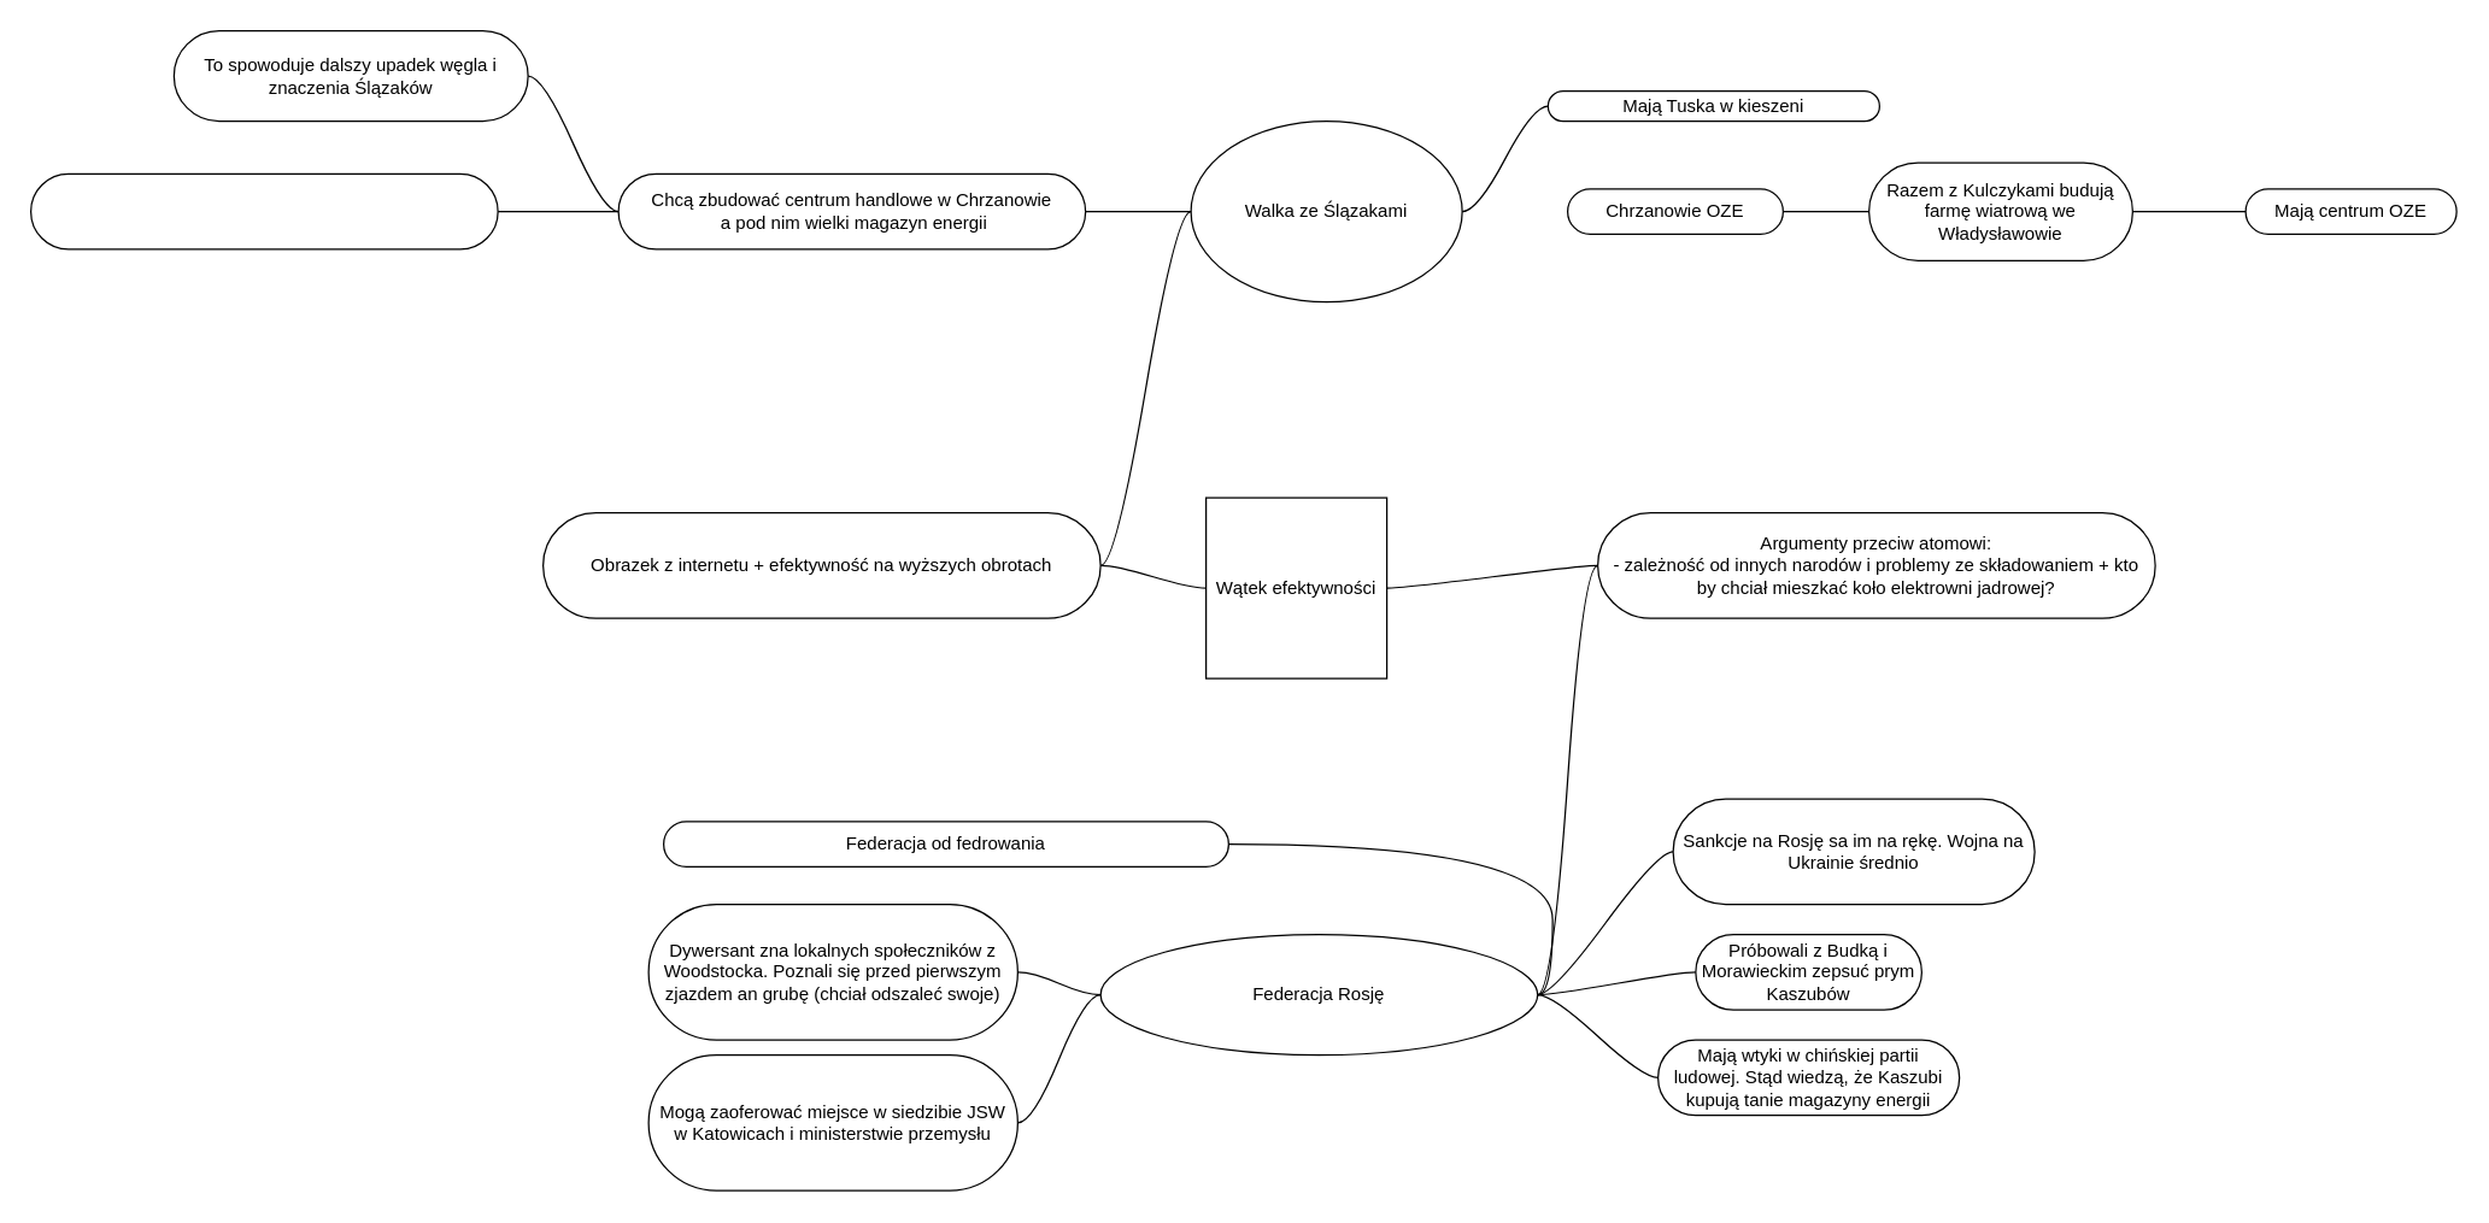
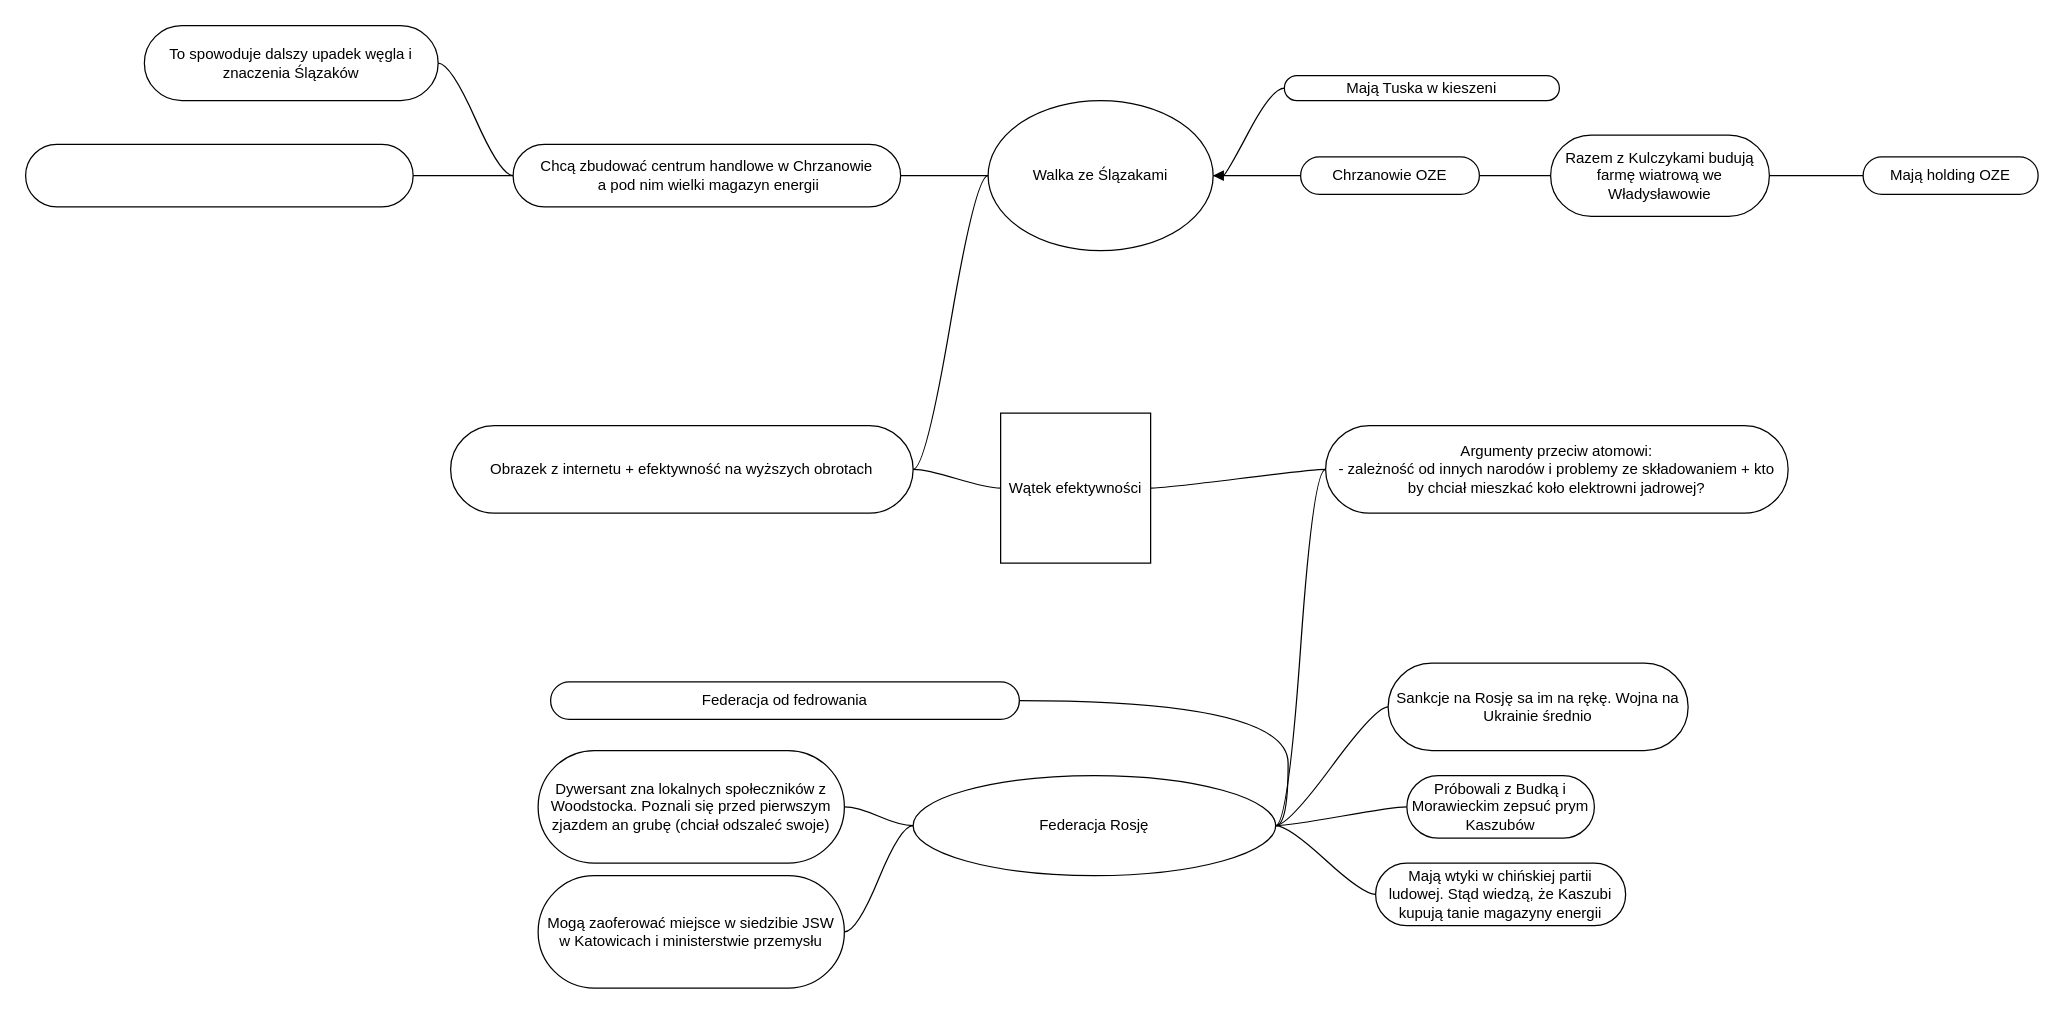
  <mxCell id="0" />
  <mxCell id="1" parent="0" />
  <mxCell id="2" value="" style="edgeStyle=entityRelationEdgeStyle;startArrow=none;endArrow=none;segment=10;curved=1;sourcePerimeterSpacing=0;targetPerimeterSpacing=0;rounded=0;" parent="1" edge="1"><mxGeometry relative="1" as="geometry"><mxPoint x="793.5" y="140" as="sourcePoint" /><mxPoint x="713.5" y="140" as="targetPoint" /></mxGeometry></mxCell>
  <mxCell id="3" value="Walka ze Ślązakami" style="ellipse;whiteSpace=wrap;html=1;align=center;treeFolding=1;treeMoving=1;newEdgeStyle={&quot;edgeStyle&quot;:&quot;entityRelationEdgeStyle&quot;,&quot;startArrow&quot;:&quot;none&quot;,&quot;endArrow&quot;:&quot;none&quot;,&quot;segment&quot;:10,&quot;curved&quot;:1,&quot;sourcePerimeterSpacing&quot;:0,&quot;targetPerimeterSpacing&quot;:0};" parent="1" vertex="1"><mxGeometry x="790" y="80" width="180" height="120" as="geometry" /></mxCell>
  <mxCell id="4" value="" style="edgeStyle=entityRelationEdgeStyle;rounded=0;orthogonalLoop=1;jettySize=auto;html=1;startArrow=none;endArrow=none;segment=10;curved=1;sourcePerimeterSpacing=0;targetPerimeterSpacing=0;" parent="1" source="6" target="10" edge="1"><mxGeometry relative="1" as="geometry" /></mxCell>
  <mxCell id="5" value="" style="edgeStyle=entityRelationEdgeStyle;rounded=0;orthogonalLoop=1;jettySize=auto;html=1;startArrow=none;endArrow=none;segment=10;curved=1;sourcePerimeterSpacing=0;targetPerimeterSpacing=0;" parent="1" source="6" target="12" edge="1"><mxGeometry relative="1" as="geometry" /></mxCell>
  <mxCell id="6" value="Chcą zbudować centrum handlowe w Chrzanowie&lt;div&gt;&amp;nbsp;a pod nim wielki magazyn energii&lt;/div&gt;" style="whiteSpace=wrap;html=1;rounded=1;arcSize=50;align=center;verticalAlign=middle;strokeWidth=1;autosize=0;spacing=4;treeFolding=1;treeMoving=1;newEdgeStyle={&quot;edgeStyle&quot;:&quot;entityRelationEdgeStyle&quot;,&quot;startArrow&quot;:&quot;none&quot;,&quot;endArrow&quot;:&quot;none&quot;,&quot;segment&quot;:10,&quot;curved&quot;:1,&quot;sourcePerimeterSpacing&quot;:0,&quot;targetPerimeterSpacing&quot;:0};" parent="1" vertex="1"><mxGeometry x="410" y="115" width="310" height="50" as="geometry" /></mxCell>
  <mxCell id="7" value="" style="edgeStyle=entityRelationEdgeStyle;rounded=0;orthogonalLoop=1;jettySize=auto;html=1;startArrow=none;endArrow=none;segment=10;curved=1;sourcePerimeterSpacing=0;targetPerimeterSpacing=0;" parent="1" source="8" target="11" edge="1"><mxGeometry relative="1" as="geometry" /></mxCell>
  <mxCell id="8" value="Chrzanowie OZE" style="whiteSpace=wrap;html=1;rounded=1;arcSize=50;align=center;verticalAlign=middle;strokeWidth=1;autosize=1;spacing=4;treeFolding=1;treeMoving=1;newEdgeStyle={&quot;edgeStyle&quot;:&quot;entityRelationEdgeStyle&quot;,&quot;startArrow&quot;:&quot;none&quot;,&quot;endArrow&quot;:&quot;none&quot;,&quot;segment&quot;:10,&quot;curved&quot;:1,&quot;sourcePerimeterSpacing&quot;:0,&quot;targetPerimeterSpacing&quot;:0};" parent="1" vertex="1"><mxGeometry x="1040" y="125" width="143" height="30" as="geometry" /></mxCell>
+ <mxCell id="9" value="" style="edgeStyle=entityRelationEdgeStyle;startArrow=none;endArrow=none;segment=10;curved=1;sourcePerimeterSpacing=0;targetPerimeterSpacing=0;rounded=0;" parent="1" source="3" target="8" edge="1"><mxGeometry relative="1" as="geometry"><mxPoint x="1000" y="135" as="targetPoint" /></mxGeometry></mxCell>
  <mxCell id="10" value="To spowoduje dalszy upadek węgla i znaczenia Ślązaków" style="whiteSpace=wrap;html=1;rounded=1;arcSize=50;strokeWidth=1;autosize=0;spacing=4;" parent="1" vertex="1"><mxGeometry x="115" y="20" width="235" height="60" as="geometry" /></mxCell>
  <mxCell id="11" value="Razem z Kulczykami budują farmę wiatrową we Władysławowie" style="whiteSpace=wrap;html=1;rounded=1;arcSize=50;align=center;verticalAlign=middle;strokeWidth=1;autosize=0;spacing=4;treeFolding=1;treeMoving=1;newEdgeStyle={&quot;edgeStyle&quot;:&quot;entityRelationEdgeStyle&quot;,&quot;startArrow&quot;:&quot;none&quot;,&quot;endArrow&quot;:&quot;none&quot;,&quot;segment&quot;:10,&quot;curved&quot;:1,&quot;sourcePerimeterSpacing&quot;:0,&quot;targetPerimeterSpacing&quot;:0};" parent="1" vertex="1"><mxGeometry x="1240" y="107.5" width="175" height="65" as="geometry" /></mxCell>
  <mxCell id="12" value="" style="whiteSpace=wrap;html=1;rounded=1;arcSize=50;align=center;verticalAlign=middle;strokeWidth=1;autosize=0;spacing=4;treeFolding=1;treeMoving=1;newEdgeStyle={&quot;edgeStyle&quot;:&quot;entityRelationEdgeStyle&quot;,&quot;startArrow&quot;:&quot;none&quot;,&quot;endArrow&quot;:&quot;none&quot;,&quot;segment&quot;:10,&quot;curved&quot;:1,&quot;sourcePerimeterSpacing&quot;:0,&quot;targetPerimeterSpacing&quot;:0};" parent="1" vertex="1"><mxGeometry x="20" y="115" width="310" height="50" as="geometry" /></mxCell>
- <mxCell id="13" style="edgeStyle=entityRelationEdgeStyle;rounded=0;orthogonalLoop=1;jettySize=auto;html=1;startArrow=none;endArrow=none;segment=10;curved=1;sourcePerimeterSpacing=0;targetPerimeterSpacing=0;entryX=1;entryY=0.5;entryDx=0;entryDy=0;" parent="1" source="14" target="3" edge="1"><mxGeometry relative="1" as="geometry" /></mxCell>
+ <mxCell id="13" style="edgeStyle=entityRelationEdgeStyle;rounded=0;orthogonalLoop=1;jettySize=auto;html=1;startArrow=none;endArrow=block;segment=10;curved=1;sourcePerimeterSpacing=0;targetPerimeterSpacing=0;entryX=1;entryY=0.5;entryDx=0;entryDy=0;" parent="1" source="14" target="3" edge="1"><mxGeometry relative="1" as="geometry" /></mxCell>
  <mxCell id="14" value="Mają Tuska w kieszeni" style="whiteSpace=wrap;html=1;rounded=1;arcSize=50;align=center;verticalAlign=middle;strokeWidth=1;autosize=1;spacing=4;treeFolding=1;treeMoving=1;newEdgeStyle={&quot;edgeStyle&quot;:&quot;entityRelationEdgeStyle&quot;,&quot;startArrow&quot;:&quot;none&quot;,&quot;endArrow&quot;:&quot;none&quot;,&quot;segment&quot;:10,&quot;curved&quot;:1,&quot;sourcePerimeterSpacing&quot;:0,&quot;targetPerimeterSpacing&quot;:0};" parent="1" vertex="1"><mxGeometry x="1027" y="60" width="220" height="20" as="geometry" /></mxCell>
  <mxCell id="15" value="" style="edgeStyle=entityRelationEdgeStyle;startArrow=none;endArrow=none;segment=10;curved=1;sourcePerimeterSpacing=0;targetPerimeterSpacing=0;rounded=0;" parent="1" source="17" target="18" edge="1"><mxGeometry relative="1" as="geometry"><mxPoint x="1050" y="710" as="sourcePoint" /></mxGeometry></mxCell>
  <mxCell id="16" value="" style="edgeStyle=entityRelationEdgeStyle;startArrow=none;endArrow=none;segment=10;curved=1;sourcePerimeterSpacing=0;targetPerimeterSpacing=0;rounded=0;" parent="1" source="17" target="19" edge="1"><mxGeometry relative="1" as="geometry" /></mxCell>
  <mxCell id="17" value="Federacja Rosję" style="ellipse;whiteSpace=wrap;html=1;align=center;treeFolding=1;treeMoving=1;newEdgeStyle={&quot;edgeStyle&quot;:&quot;entityRelationEdgeStyle&quot;,&quot;startArrow&quot;:&quot;none&quot;,&quot;endArrow&quot;:&quot;none&quot;,&quot;segment&quot;:10,&quot;curved&quot;:1,&quot;sourcePerimeterSpacing&quot;:0,&quot;targetPerimeterSpacing&quot;:0};" parent="1" vertex="1"><mxGeometry x="730" y="620" width="290" height="80" as="geometry" /></mxCell>
  <mxCell id="18" value="Próbowali z Budką i Morawieckim zepsuć prym Kaszubów" style="whiteSpace=wrap;html=1;rounded=1;arcSize=50;align=center;verticalAlign=middle;strokeWidth=1;autosize=0;spacing=4;treeFolding=1;treeMoving=1;newEdgeStyle={&quot;edgeStyle&quot;:&quot;entityRelationEdgeStyle&quot;,&quot;startArrow&quot;:&quot;none&quot;,&quot;endArrow&quot;:&quot;none&quot;,&quot;segment&quot;:10,&quot;curved&quot;:1,&quot;sourcePerimeterSpacing&quot;:0,&quot;targetPerimeterSpacing&quot;:0};" parent="1" vertex="1"><mxGeometry x="1125" y="620" width="150" height="50" as="geometry" /></mxCell>
  <mxCell id="19" value="Federacja od fedrowania" style="whiteSpace=wrap;html=1;rounded=1;arcSize=50;align=center;verticalAlign=middle;strokeWidth=1;autosize=1;spacing=4;treeFolding=1;treeMoving=1;newEdgeStyle={&quot;edgeStyle&quot;:&quot;entityRelationEdgeStyle&quot;,&quot;startArrow&quot;:&quot;none&quot;,&quot;endArrow&quot;:&quot;none&quot;,&quot;segment&quot;:10,&quot;curved&quot;:1,&quot;sourcePerimeterSpacing&quot;:0,&quot;targetPerimeterSpacing&quot;:0};" parent="1" vertex="1"><mxGeometry x="440" y="545" width="375" height="30" as="geometry" /></mxCell>
  <mxCell id="20" style="edgeStyle=entityRelationEdgeStyle;rounded=0;orthogonalLoop=1;jettySize=auto;html=1;startArrow=none;endArrow=none;segment=10;curved=1;sourcePerimeterSpacing=0;targetPerimeterSpacing=0;" parent="1" source="21" target="17" edge="1"><mxGeometry relative="1" as="geometry"><mxPoint x="1050" y="710" as="targetPoint" /></mxGeometry></mxCell>
  <mxCell id="21" value="Mają wtyki w chińskiej partii ludowej. Stąd wiedzą, że Kaszubi kupują tanie ma&lt;span style=&quot;background-color: transparent; color: light-dark(rgb(0, 0, 0), rgb(255, 255, 255));&quot;&gt;gazyny energii&lt;/span&gt;" style="whiteSpace=wrap;html=1;rounded=1;arcSize=50;align=center;verticalAlign=middle;strokeWidth=1;autosize=0;spacing=4;treeFolding=1;treeMoving=1;newEdgeStyle={&quot;edgeStyle&quot;:&quot;entityRelationEdgeStyle&quot;,&quot;startArrow&quot;:&quot;none&quot;,&quot;endArrow&quot;:&quot;none&quot;,&quot;segment&quot;:10,&quot;curved&quot;:1,&quot;sourcePerimeterSpacing&quot;:0,&quot;targetPerimeterSpacing&quot;:0};" parent="1" vertex="1"><mxGeometry x="1100" y="690" width="200" height="50" as="geometry" /></mxCell>
  <mxCell id="22" style="edgeStyle=entityRelationEdgeStyle;rounded=0;orthogonalLoop=1;jettySize=auto;html=1;startArrow=none;endArrow=none;segment=10;curved=1;sourcePerimeterSpacing=0;targetPerimeterSpacing=0;entryX=0;entryY=0.5;entryDx=0;entryDy=0;" parent="1" source="23" target="17" edge="1"><mxGeometry relative="1" as="geometry"><mxPoint x="730" y="590" as="targetPoint" /></mxGeometry></mxCell>
  <mxCell id="23" value="Dywersant zna lokalnych społeczników z Woodstocka. Poznali się przed pierwszym zjazdem an grubę (chciał odszaleć swoje)" style="whiteSpace=wrap;html=1;rounded=1;arcSize=50;align=center;verticalAlign=middle;strokeWidth=1;autosize=0;spacing=4;treeFolding=1;treeMoving=1;newEdgeStyle={&quot;edgeStyle&quot;:&quot;entityRelationEdgeStyle&quot;,&quot;startArrow&quot;:&quot;none&quot;,&quot;endArrow&quot;:&quot;none&quot;,&quot;segment&quot;:10,&quot;curved&quot;:1,&quot;sourcePerimeterSpacing&quot;:0,&quot;targetPerimeterSpacing&quot;:0};" parent="1" vertex="1"><mxGeometry x="430" y="600" width="245" height="90" as="geometry" /></mxCell>
  <mxCell id="24" value="Mogą zaoferować miejsce w siedzibie JSW w Katowicach i ministerstwie przemysłu" style="whiteSpace=wrap;html=1;rounded=1;arcSize=50;align=center;verticalAlign=middle;strokeWidth=1;autosize=0;spacing=4;treeFolding=1;treeMoving=1;newEdgeStyle={&quot;edgeStyle&quot;:&quot;entityRelationEdgeStyle&quot;,&quot;startArrow&quot;:&quot;none&quot;,&quot;endArrow&quot;:&quot;none&quot;,&quot;segment&quot;:10,&quot;curved&quot;:1,&quot;sourcePerimeterSpacing&quot;:0,&quot;targetPerimeterSpacing&quot;:0};" parent="1" vertex="1"><mxGeometry x="430" y="700" width="245" height="90" as="geometry" /></mxCell>
  <mxCell id="25" style="edgeStyle=entityRelationEdgeStyle;rounded=0;orthogonalLoop=1;jettySize=auto;html=1;startArrow=none;endArrow=none;segment=10;curved=1;sourcePerimeterSpacing=0;targetPerimeterSpacing=0;entryX=0;entryY=0.5;entryDx=0;entryDy=0;" parent="1" source="24" target="17" edge="1"><mxGeometry relative="1" as="geometry"><mxPoint x="728" y="590" as="targetPoint" /></mxGeometry></mxCell>
  <mxCell id="26" style="edgeStyle=entityRelationEdgeStyle;rounded=0;orthogonalLoop=1;jettySize=auto;html=1;startArrow=none;endArrow=none;segment=10;curved=1;sourcePerimeterSpacing=0;targetPerimeterSpacing=0;entryX=1;entryY=0.5;entryDx=0;entryDy=0;" parent="1" source="27" target="11" edge="1"><mxGeometry relative="1" as="geometry" /></mxCell>
- <mxCell id="27" value="Mają centrum OZE" style="whiteSpace=wrap;html=1;rounded=1;arcSize=50;align=center;verticalAlign=middle;strokeWidth=1;autosize=1;spacing=4;treeFolding=1;treeMoving=1;newEdgeStyle={&quot;edgeStyle&quot;:&quot;entityRelationEdgeStyle&quot;,&quot;startArrow&quot;:&quot;none&quot;,&quot;endArrow&quot;:&quot;none&quot;,&quot;segment&quot;:10,&quot;curved&quot;:1,&quot;sourcePerimeterSpacing&quot;:0,&quot;targetPerimeterSpacing&quot;:0};" parent="1" vertex="1"><mxGeometry x="1490" y="125" width="140" height="30" as="geometry" /></mxCell>
+ <mxCell id="27" value="Mają holding OZE" style="whiteSpace=wrap;html=1;rounded=1;arcSize=50;align=center;verticalAlign=middle;strokeWidth=1;autosize=1;spacing=4;treeFolding=1;treeMoving=1;newEdgeStyle={&quot;edgeStyle&quot;:&quot;entityRelationEdgeStyle&quot;,&quot;startArrow&quot;:&quot;none&quot;,&quot;endArrow&quot;:&quot;none&quot;,&quot;segment&quot;:10,&quot;curved&quot;:1,&quot;sourcePerimeterSpacing&quot;:0,&quot;targetPerimeterSpacing&quot;:0};" parent="1" vertex="1"><mxGeometry x="1490" y="125" width="140" height="30" as="geometry" /></mxCell>
  <mxCell id="28" style="edgeStyle=entityRelationEdgeStyle;rounded=0;orthogonalLoop=1;jettySize=auto;html=1;startArrow=none;endArrow=none;segment=10;curved=1;sourcePerimeterSpacing=0;targetPerimeterSpacing=0;" parent="1" source="29" target="17" edge="1"><mxGeometry relative="1" as="geometry" /></mxCell>
  <mxCell id="29" value="Sankcje na Rosję sa im na rękę. Wojna na Ukrainie średnio" style="whiteSpace=wrap;html=1;rounded=1;arcSize=50;align=center;verticalAlign=middle;strokeWidth=1;autosize=0;spacing=4;treeFolding=1;treeMoving=1;newEdgeStyle={&quot;edgeStyle&quot;:&quot;entityRelationEdgeStyle&quot;,&quot;startArrow&quot;:&quot;none&quot;,&quot;endArrow&quot;:&quot;none&quot;,&quot;segment&quot;:10,&quot;curved&quot;:1,&quot;sourcePerimeterSpacing&quot;:0,&quot;targetPerimeterSpacing&quot;:0};" parent="1" vertex="1"><mxGeometry x="1110" y="530" width="240" height="70" as="geometry" /></mxCell>
  <mxCell id="30" value="Wątek efektywności" style="rounded=0;whiteSpace=wrap;html=1;" parent="1" vertex="1"><mxGeometry x="800" y="330" width="120" height="120" as="geometry" /></mxCell>
  <mxCell id="31" style="edgeStyle=entityRelationEdgeStyle;rounded=0;orthogonalLoop=1;jettySize=auto;html=1;startArrow=none;endArrow=none;segment=10;curved=1;sourcePerimeterSpacing=0;targetPerimeterSpacing=0;" edge="1" parent="1" source="33" target="17"><mxGeometry relative="1" as="geometry"><mxPoint x="860" y="580" as="targetPoint" /><Array as="points"><mxPoint x="860" y="620" /></Array></mxGeometry></mxCell>
  <mxCell id="32" style="edgeStyle=entityRelationEdgeStyle;rounded=0;orthogonalLoop=1;jettySize=auto;html=1;startArrow=none;endArrow=none;segment=10;curved=1;sourcePerimeterSpacing=0;targetPerimeterSpacing=0;" edge="1" parent="1" source="33" target="30"><mxGeometry relative="1" as="geometry" /></mxCell>
  <mxCell id="33" value="Argumenty przeciw atomowi:&lt;br&gt;- zależność od innych narodów i problemy ze składowaniem + kto by chciał mieszkać koło elektrowni jadrowej?" style="whiteSpace=wrap;html=1;rounded=1;arcSize=50;align=center;verticalAlign=middle;strokeWidth=1;autosize=0;spacing=4;treeFolding=1;treeMoving=1;newEdgeStyle={&quot;edgeStyle&quot;:&quot;entityRelationEdgeStyle&quot;,&quot;startArrow&quot;:&quot;none&quot;,&quot;endArrow&quot;:&quot;none&quot;,&quot;segment&quot;:10,&quot;curved&quot;:1,&quot;sourcePerimeterSpacing&quot;:0,&quot;targetPerimeterSpacing&quot;:0};" vertex="1" parent="1"><mxGeometry x="1060" y="340" width="370" height="70" as="geometry" /></mxCell>
  <mxCell id="34" style="edgeStyle=entityRelationEdgeStyle;rounded=0;orthogonalLoop=1;jettySize=auto;html=1;startArrow=none;endArrow=none;segment=10;curved=1;sourcePerimeterSpacing=0;targetPerimeterSpacing=0;" edge="1" parent="1" source="36" target="30"><mxGeometry relative="1" as="geometry" /></mxCell>
  <mxCell id="35" style="edgeStyle=entityRelationEdgeStyle;rounded=0;orthogonalLoop=1;jettySize=auto;html=1;startArrow=none;endArrow=none;segment=10;curved=1;sourcePerimeterSpacing=0;targetPerimeterSpacing=0;" edge="1" parent="1" source="36" target="3"><mxGeometry relative="1" as="geometry" /></mxCell>
  <mxCell id="36" value="Obrazek z internetu + efektywność na wyższych obrotach" style="whiteSpace=wrap;html=1;rounded=1;arcSize=50;align=center;verticalAlign=middle;strokeWidth=1;autosize=0;spacing=4;treeFolding=1;treeMoving=1;newEdgeStyle={&quot;edgeStyle&quot;:&quot;entityRelationEdgeStyle&quot;,&quot;startArrow&quot;:&quot;none&quot;,&quot;endArrow&quot;:&quot;none&quot;,&quot;segment&quot;:10,&quot;curved&quot;:1,&quot;sourcePerimeterSpacing&quot;:0,&quot;targetPerimeterSpacing&quot;:0};" vertex="1" parent="1"><mxGeometry x="360" y="340" width="370" height="70" as="geometry" /></mxCell>
